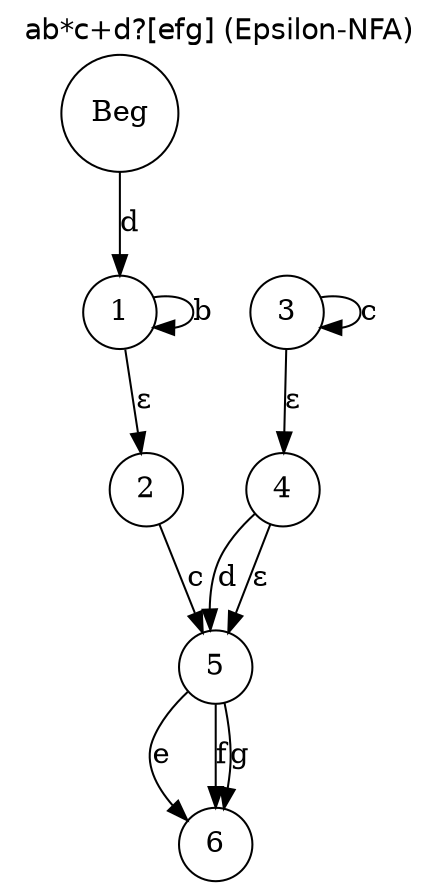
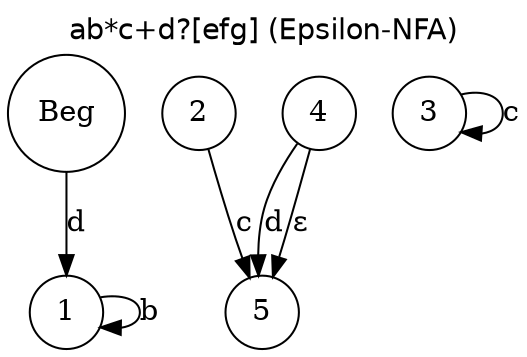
  digraph {
    fontname=Helvetica
    label="ab*c+d?[efg] (Epsilon-NFA)"
    labelloc=t
    rankdir=TB
    node [shape=circle]
    edge [arrowhead=normal arrowtail=dot]
    n1 [label=Beg]
    1
    2
    5
    3
    4
-   6
    n1 -> 1 [label=d]
    1 -> 1 [label=b]
-   1 -> 2 [label=<&epsilon;>]
    2 -> 5 [label=c]
-   5 -> 6 [label=e]
-   5 -> 6 [label=f]
-   5 -> 6 [label=g]
    3 -> 3 [label=c]
-   3 -> 4 [label=<&epsilon;>]
    4 -> 5 [label=d]
    4 -> 5 [label=<&epsilon;>]
  }
